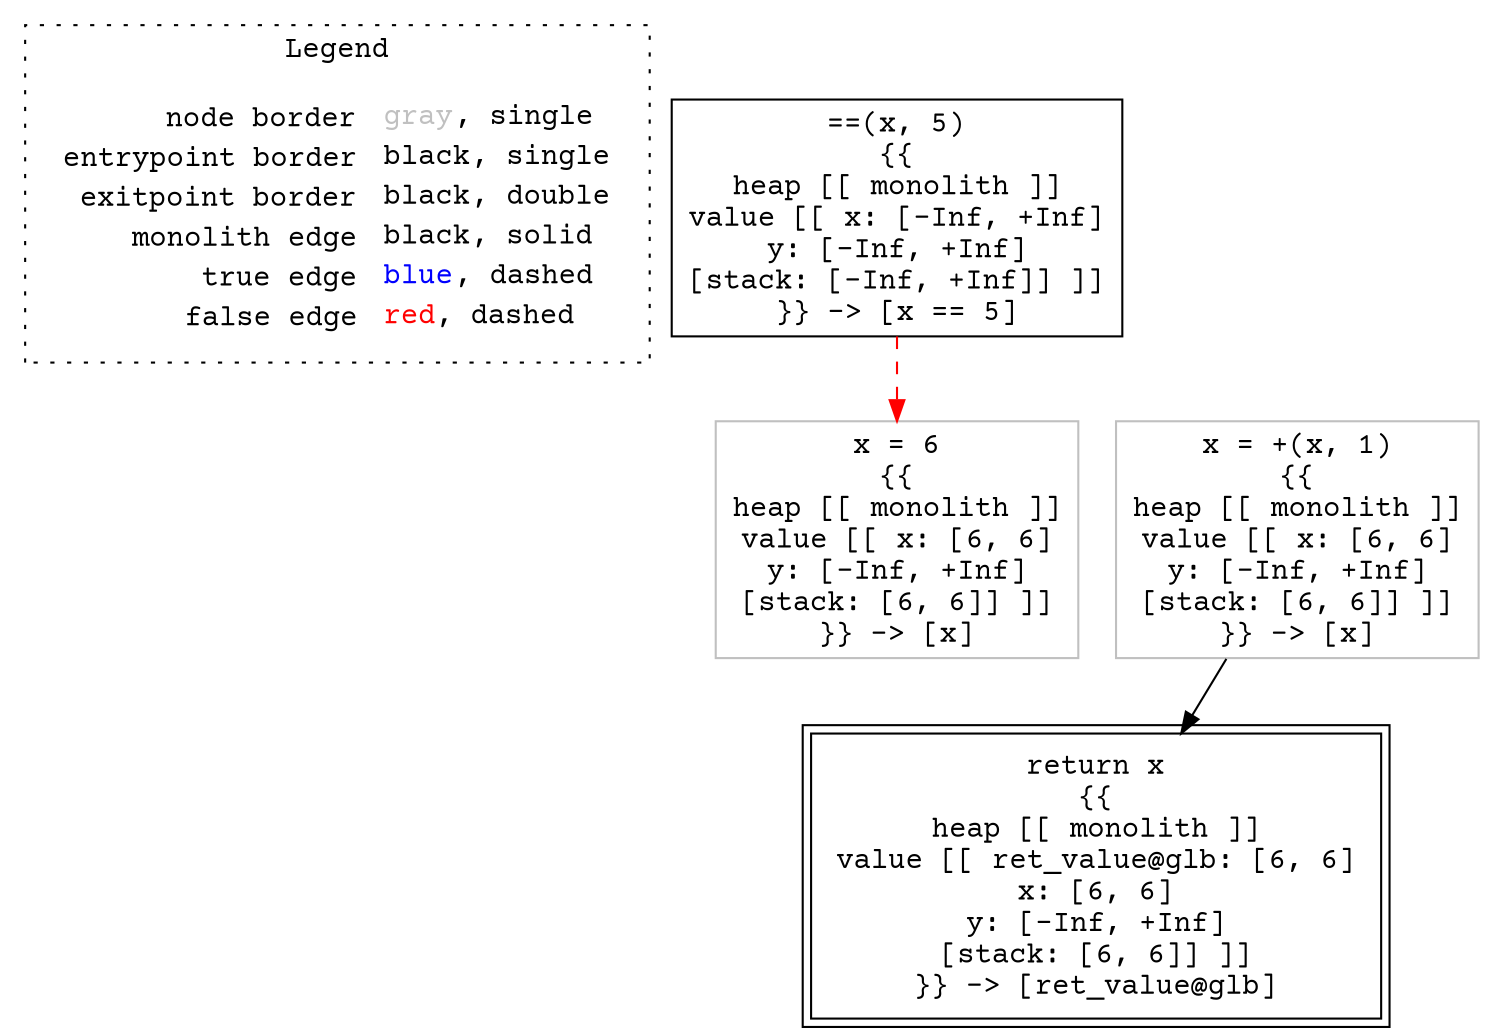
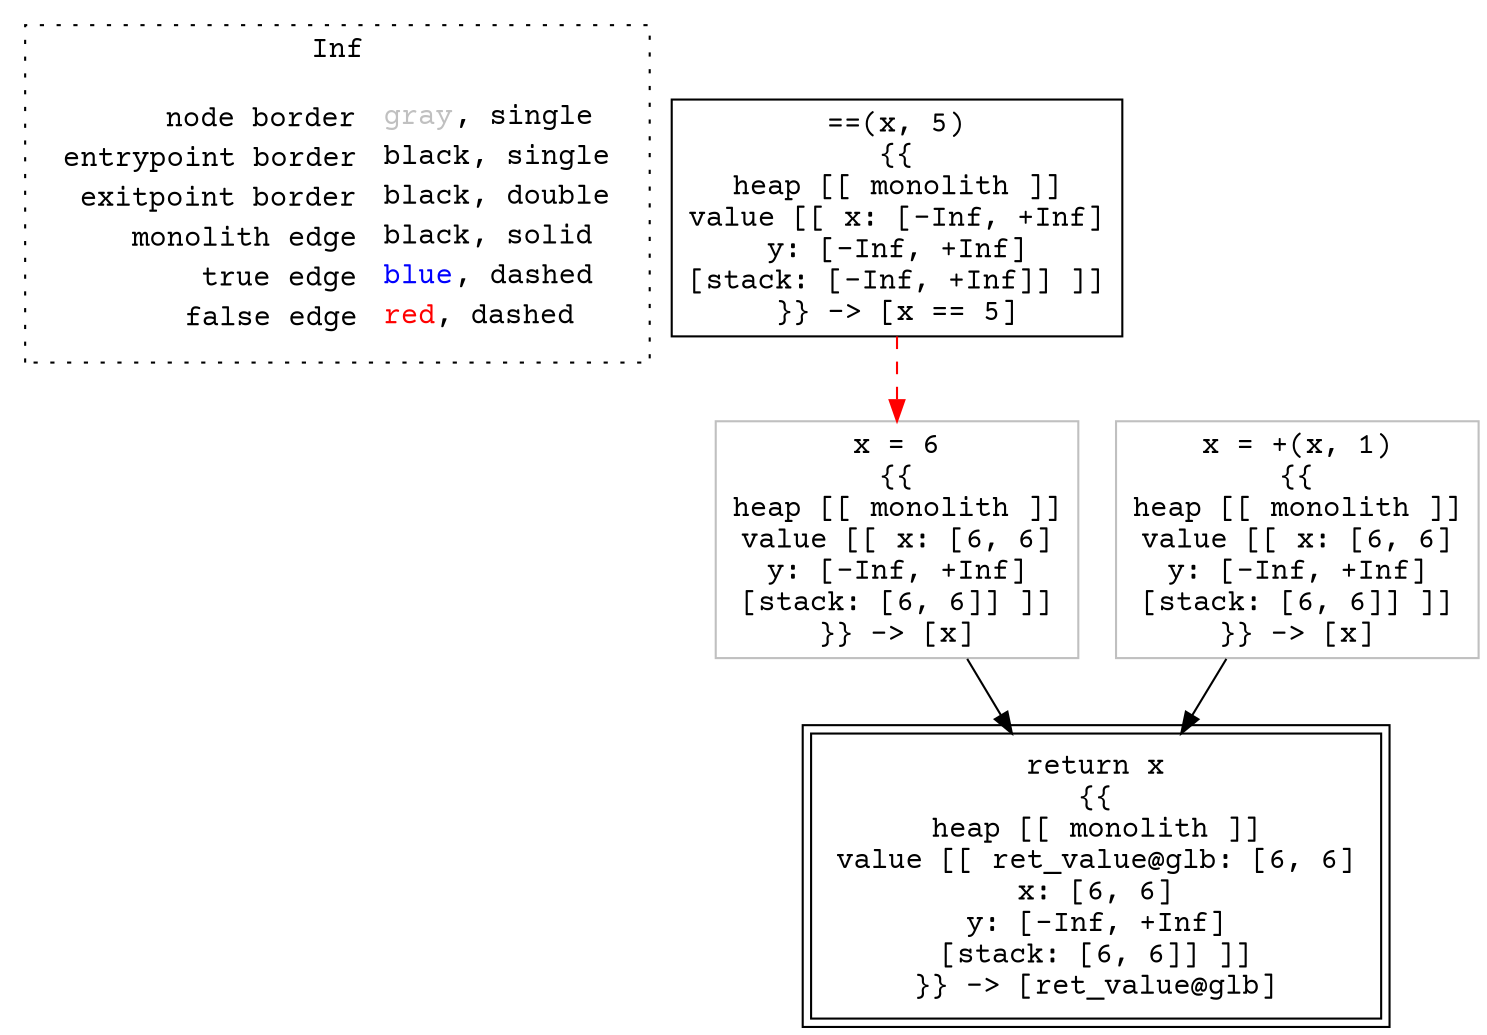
  digraph {
    fontname="Courier Prime"
    node [fontname="Courier Prime" shape=rect color=black]
    edge [color=black fontname="Courier Prime"]
    n1 [label=<<table border="0" cellpadding="2" cellspacing="0" cellborder="0"><tr><td align="right">node border&nbsp;</td><td align="left"><font color="gray">gray</font>, single</td></tr><tr><td align="right">entrypoint border&nbsp;</td><td align="left"><font color="black">black</font>, single</td></tr><tr><td align="right">exitpoint border&nbsp;</td><td align="left"><font color="black">black</font>, double</td></tr><tr><td align="right">monolith edge&nbsp;</td><td align="left"><font color="black">black</font>, solid</td></tr><tr><td align="right">true edge&nbsp;</td><td align="left"><font color="blue">blue</font>, dashed</td></tr><tr><td align="right">false edge&nbsp;</td><td align="left"><font color="red">red</font>, dashed</td></tr></table>> shape=plaintext color=""]
    n2 [label=<==(x, 5)<BR/>{{<BR/>heap [[ monolith ]]<BR/>value [[ x: [-Inf, +Inf]<BR/>y: [-Inf, +Inf]<BR/>[stack: [-Inf, +Inf]] ]]<BR/>}} -&gt; [x == 5]>]
    n3 [color=gray label=<x = 6<BR/>{{<BR/>heap [[ monolith ]]<BR/>value [[ x: [6, 6]<BR/>y: [-Inf, +Inf]<BR/>[stack: [6, 6]] ]]<BR/>}} -&gt; [x]>]
    n4 [label=<return x<BR/>{{<BR/>heap [[ monolith ]]<BR/>value [[ ret_value@glb: [6, 6]<BR/>x: [6, 6]<BR/>y: [-Inf, +Inf]<BR/>[stack: [6, 6]] ]]<BR/>}} -&gt; [ret_value@glb]> peripheries=2]
    n5 [color=gray label=<x = +(x, 1)<BR/>{{<BR/>heap [[ monolith ]]<BR/>value [[ x: [6, 6]<BR/>y: [-Inf, +Inf]<BR/>[stack: [6, 6]] ]]<BR/>}} -&gt; [x]>]
    subgraph cluster_1 {
-     label=Legend
+     label=Inf
      style=dotted
      n1
    }
    n2 -> n3 [color=red style=dashed]
+   n3 -> n4
    n5 -> n4
  }
